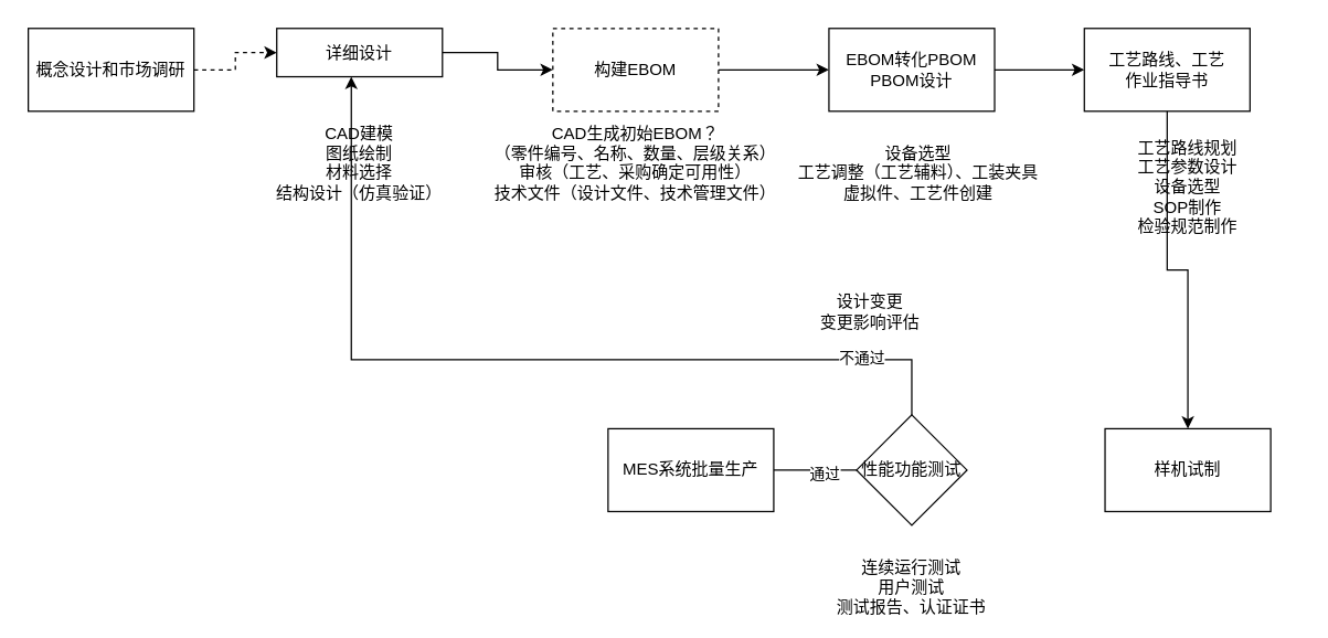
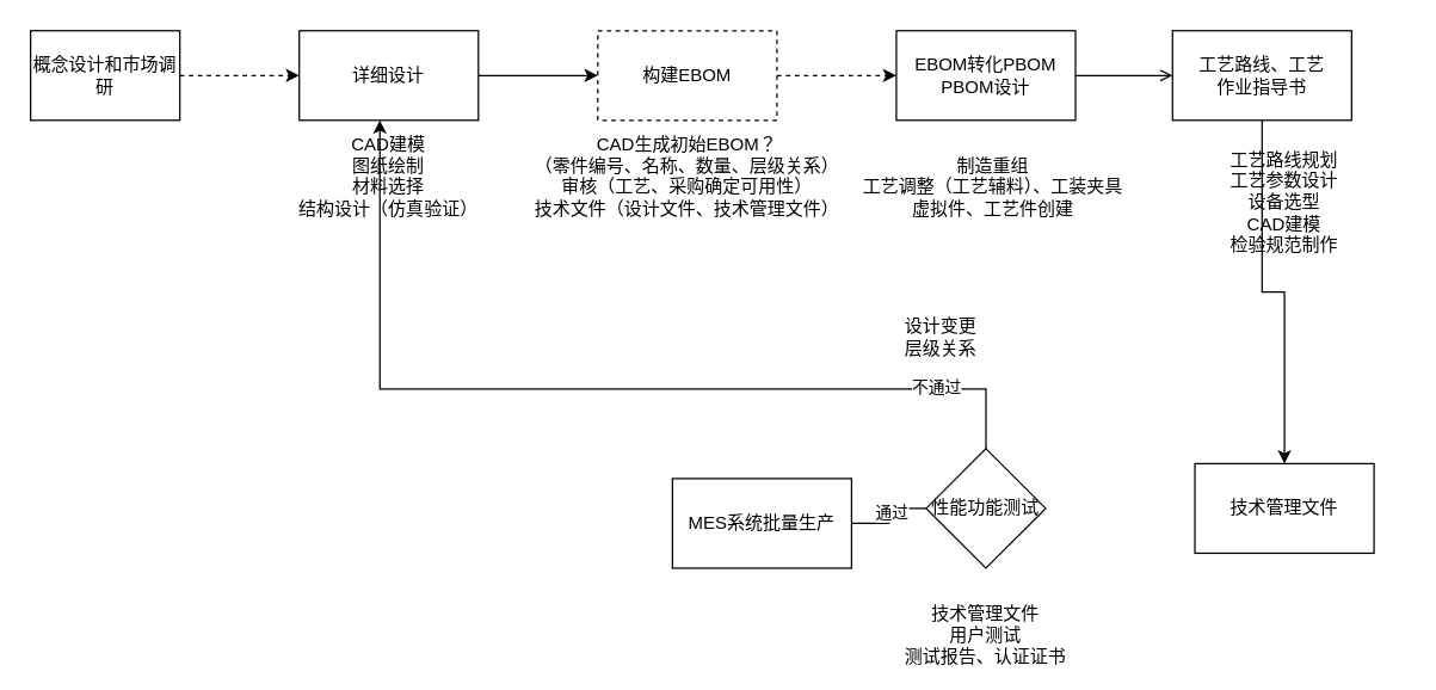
  <mxCell id="0" />
  <mxCell id="1" parent="0" />
  <mxCell id="2" value="" style="edgeStyle=orthogonalEdgeStyle;rounded=0;orthogonalLoop=1;jettySize=auto;html=1;" parent="1" source="3" target="5" edge="1"><mxGeometry relative="1" as="geometry" /></mxCell>
- <mxCell id="3" value="详细设计" style="rounded=0;whiteSpace=wrap;html=1;" parent="1" vertex="1"><mxGeometry x="200" y="20" width="120" height="35" as="geometry" /></mxCell>
- <mxCell id="4" value="" style="edgeStyle=orthogonalEdgeStyle;rounded=0;orthogonalLoop=1;jettySize=auto;html=1;" parent="1" source="5" target="10" edge="1"><mxGeometry relative="1" as="geometry" /></mxCell>
+ <mxCell id="3" value="详细设计" style="rounded=0;whiteSpace=wrap;html=1;" parent="1" vertex="1"><mxGeometry x="200" y="20" width="120" height="60" as="geometry" /></mxCell>
+ <mxCell id="4" value="" style="edgeStyle=orthogonalEdgeStyle;rounded=0;orthogonalLoop=1;jettySize=auto;html=1;dashed=1;" parent="1" source="5" target="10" edge="1"><mxGeometry relative="1" as="geometry" /></mxCell>
  <mxCell id="5" value="构建EBOM" style="rounded=0;whiteSpace=wrap;html=1;dashed=1;" parent="1" vertex="1"><mxGeometry x="400" y="20" width="120" height="60" as="geometry" /></mxCell>
  <mxCell id="6" value="CAD建模&lt;br&gt;图纸绘制&lt;br&gt;材料选择&lt;br&gt;结构设计（仿真验证）&lt;div&gt;&lt;br&gt;&lt;/div&gt;" style="text;html=1;align=center;verticalAlign=middle;whiteSpace=wrap;rounded=0;" parent="1" vertex="1"><mxGeometry x="180" y="110" width="160" height="30" as="geometry" /></mxCell>
  <mxCell id="7" style="edgeStyle=orthogonalEdgeStyle;rounded=0;orthogonalLoop=1;jettySize=auto;html=1;dashed=1;" parent="1" source="8" target="3" edge="1"><mxGeometry relative="1" as="geometry" /></mxCell>
- <mxCell id="8" value="概念设计和市场调研" style="rounded=0;whiteSpace=wrap;html=1;" parent="1" vertex="1"><mxGeometry x="20" y="20" width="120" height="60" as="geometry" /></mxCell>
- <mxCell id="9" value="" style="edgeStyle=orthogonalEdgeStyle;rounded=0;orthogonalLoop=1;jettySize=auto;html=1;" parent="1" source="10" target="14" edge="1"><mxGeometry relative="1" as="geometry" /></mxCell>
+ <mxCell id="8" value="概念设计和市场调研" style="rounded=0;whiteSpace=wrap;html=1;" parent="1" vertex="1"><mxGeometry x="20" y="20" width="100" height="60" as="geometry" /></mxCell>
+ <mxCell id="9" value="" style="edgeStyle=orthogonalEdgeStyle;rounded=0;orthogonalLoop=1;jettySize=auto;html=1;endArrow=open;" parent="1" source="10" target="14" edge="1"><mxGeometry relative="1" as="geometry" /></mxCell>
  <mxCell id="10" value="EBOM转化PBOM&lt;br&gt;PBOM设计" style="whiteSpace=wrap;html=1;rounded=0;" parent="1" vertex="1"><mxGeometry x="600" y="20" width="120" height="60" as="geometry" /></mxCell>
  <mxCell id="11" value="CAD生成初始EBOM？&lt;br&gt;（零件编号、名称、数量、层级关系）&lt;br&gt;审核（工艺、采购确定可用性）&lt;br&gt;技术文件（设计文件、技术管理文件）&lt;br&gt;&lt;div&gt;&lt;div&gt;&lt;br&gt;&lt;/div&gt;&lt;/div&gt;" style="text;html=1;align=center;verticalAlign=middle;whiteSpace=wrap;rounded=0;" parent="1" vertex="1"><mxGeometry x="345" y="110" width="230" height="30" as="geometry" /></mxCell>
- <mxCell id="12" value="设备选型&lt;br&gt;工艺调整（工艺辅料）、工装夹具&lt;br&gt;&lt;div&gt;虚拟件、工艺件创建&lt;/div&gt;" style="text;html=1;align=center;verticalAlign=middle;whiteSpace=wrap;rounded=0;" parent="1" vertex="1"><mxGeometry x="570" y="110" width="190" height="30" as="geometry" /></mxCell>
+ <mxCell id="12" value="制造重组&lt;br&gt;工艺调整（工艺辅料）、工装夹具&lt;br&gt;&lt;div&gt;虚拟件、工艺件创建&lt;/div&gt;" style="text;html=1;align=center;verticalAlign=middle;whiteSpace=wrap;rounded=0;" parent="1" vertex="1"><mxGeometry x="570" y="110" width="190" height="30" as="geometry" /></mxCell>
  <mxCell id="13" value="" style="edgeStyle=orthogonalEdgeStyle;rounded=0;orthogonalLoop=1;jettySize=auto;html=1;" parent="1" source="14" target="15" edge="1"><mxGeometry relative="1" as="geometry" /></mxCell>
  <mxCell id="14" value="工艺路线、工艺&lt;br&gt;作业指导书" style="whiteSpace=wrap;html=1;rounded=0;" parent="1" vertex="1"><mxGeometry x="785" y="20" width="120" height="60" as="geometry" /></mxCell>
- <mxCell id="15" value="样机试制" style="whiteSpace=wrap;html=1;rounded=0;" parent="1" vertex="1"><mxGeometry x="800" y="310" width="120" height="60" as="geometry" /></mxCell>
+ <mxCell id="15" value="技术管理文件" style="whiteSpace=wrap;html=1;rounded=0;" parent="1" vertex="1"><mxGeometry x="800" y="310" width="120" height="60" as="geometry" /></mxCell>
  <mxCell id="16" value="" style="edgeStyle=orthogonalEdgeStyle;rounded=0;orthogonalLoop=1;jettySize=auto;html=1;endArrow=none;" parent="1" source="18" target="19" edge="1"><mxGeometry relative="1" as="geometry" /></mxCell>
  <mxCell id="17" value="通过" style="edgeLabel;html=1;align=center;verticalAlign=middle;resizable=0;points=[];" parent="16" vertex="1" connectable="0"><mxGeometry x="-0.2" y="2" relative="1" as="geometry"><mxPoint as="offset" /></mxGeometry></mxCell>
  <mxCell id="18" value="性能功能测试" style="rhombus;whiteSpace=wrap;html=1;rounded=0;" parent="1" vertex="1"><mxGeometry x="620" y="300" width="80" height="80" as="geometry" /></mxCell>
- <mxCell id="19" value="MES系统批量生产" style="whiteSpace=wrap;html=1;rounded=0;" parent="1" vertex="1"><mxGeometry x="440" y="310" width="120" height="60" as="geometry" /></mxCell>
+ <mxCell id="19" value="MES系统批量生产" style="whiteSpace=wrap;html=1;rounded=0;" parent="1" vertex="1"><mxGeometry x="450" y="320" width="120" height="60" as="geometry" /></mxCell>
  <mxCell id="20" style="edgeStyle=orthogonalEdgeStyle;rounded=0;orthogonalLoop=1;jettySize=auto;html=1;entryX=0.45;entryY=1;entryDx=0;entryDy=0;entryPerimeter=0;" parent="1" source="18" target="3" edge="1"><mxGeometry relative="1" as="geometry"><Array as="points"><mxPoint x="660" y="260" /><mxPoint x="254" y="260" /></Array></mxGeometry></mxCell>
  <mxCell id="21" value="不通过" style="edgeLabel;html=1;align=center;verticalAlign=middle;resizable=0;points=[];" parent="20" vertex="1" connectable="0"><mxGeometry x="-0.764" y="-2" relative="1" as="geometry"><mxPoint as="offset" /></mxGeometry></mxCell>
- <mxCell id="22" value="&lt;div&gt;设计变更&lt;br&gt;变更影响评估&lt;/div&gt;" style="text;html=1;align=center;verticalAlign=middle;whiteSpace=wrap;rounded=0;" parent="1" vertex="1"><mxGeometry x="550" y="210" width="160" height="30" as="geometry" /></mxCell>
- <mxCell id="23" value="&lt;div&gt;连续运行测试&lt;br&gt;用户测试&lt;br&gt;测试报告、认证证书&lt;/div&gt;" style="text;html=1;align=center;verticalAlign=middle;whiteSpace=wrap;rounded=0;" parent="1" vertex="1"><mxGeometry x="580" y="410" width="160" height="30" as="geometry" /></mxCell>
- <mxCell id="24" value="工艺路线规划&lt;br&gt;工艺参数设计&lt;br&gt;设备选型&lt;br&gt;SOP制作&lt;br&gt;检验规范制作" style="text;html=1;align=center;verticalAlign=middle;whiteSpace=wrap;rounded=0;" parent="1" vertex="1"><mxGeometry x="780" y="120" width="160" height="30" as="geometry" /></mxCell>
+ <mxCell id="22" value="&lt;div&gt;设计变更&lt;br&gt;层级关系&lt;/div&gt;" style="text;html=1;align=center;verticalAlign=middle;whiteSpace=wrap;rounded=0;" parent="1" vertex="1"><mxGeometry x="550" y="210" width="160" height="30" as="geometry" /></mxCell>
+ <mxCell id="23" value="&lt;div&gt;技术管理文件&lt;br&gt;用户测试&lt;br&gt;测试报告、认证证书&lt;/div&gt;" style="text;html=1;align=center;verticalAlign=middle;whiteSpace=wrap;rounded=0;" parent="1" vertex="1"><mxGeometry x="580" y="410" width="160" height="30" as="geometry" /></mxCell>
+ <mxCell id="24" value="工艺路线规划&lt;br&gt;工艺参数设计&lt;br&gt;设备选型&lt;br&gt;CAD建模&lt;br&gt;检验规范制作" style="text;html=1;align=center;verticalAlign=middle;whiteSpace=wrap;rounded=0;" parent="1" vertex="1"><mxGeometry x="780" y="120" width="160" height="30" as="geometry" /></mxCell>
